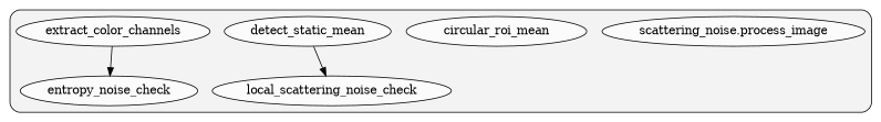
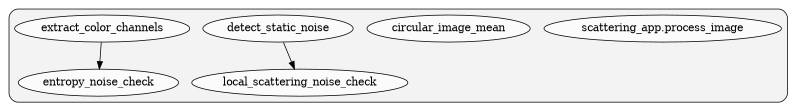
  digraph {
    rankdir=TB
    node [fillcolor="#ffffffb2" fontcolor="#000000" group=0 style=filled]
    edge [color="#000000" style=solid]
-   n1 [label="scattering_noise.process_image"]
-   n2 [label=circular_roi_mean]
-   n3 [label=detect_static_mean]
+   n1 [label="scattering_app.process_image"]
+   n2 [label=circular_image_mean]
+   n3 [label=detect_static_noise]
    n4 [label=entropy_noise_check]
    n5 [label=extract_color_channels]
    n6 [label=local_scattering_noise_check]
    subgraph cluster_1 {
      fillcolor="#80808018"
      style="filled,rounded"
      n1
      n2
      n3
      n4
      n5
      n6
    }
    n3 -> n6
    n5 -> n4
  }
